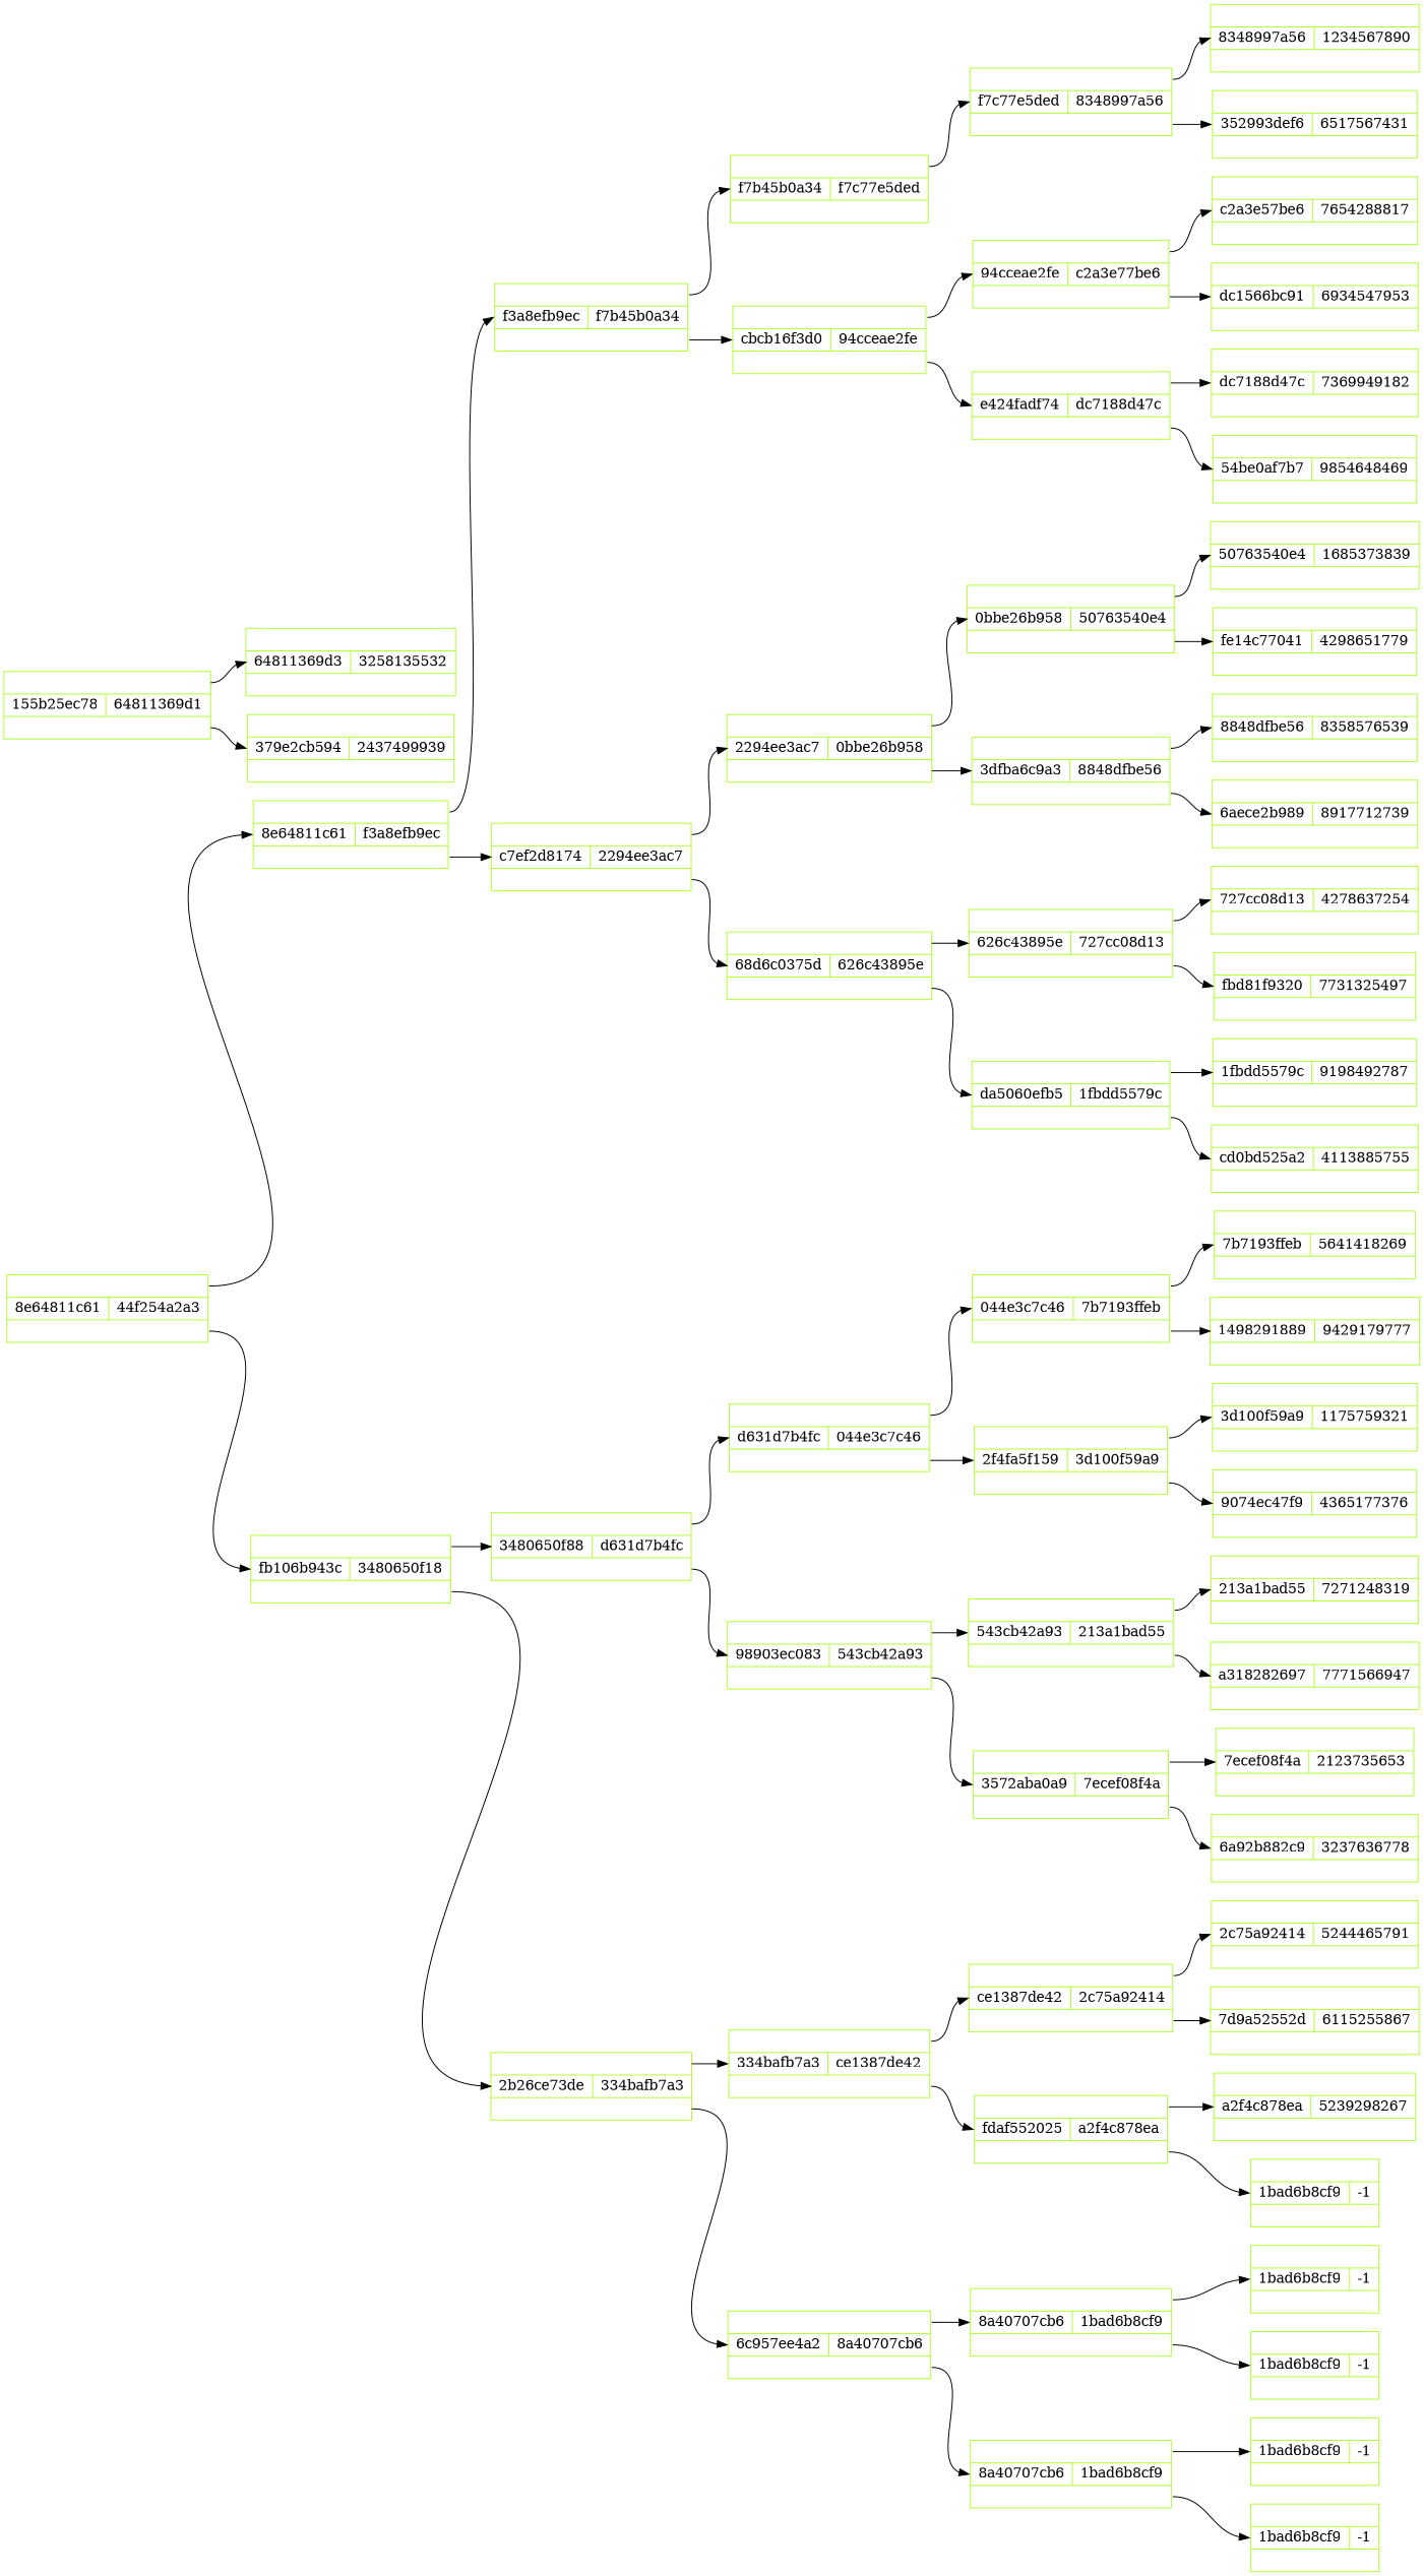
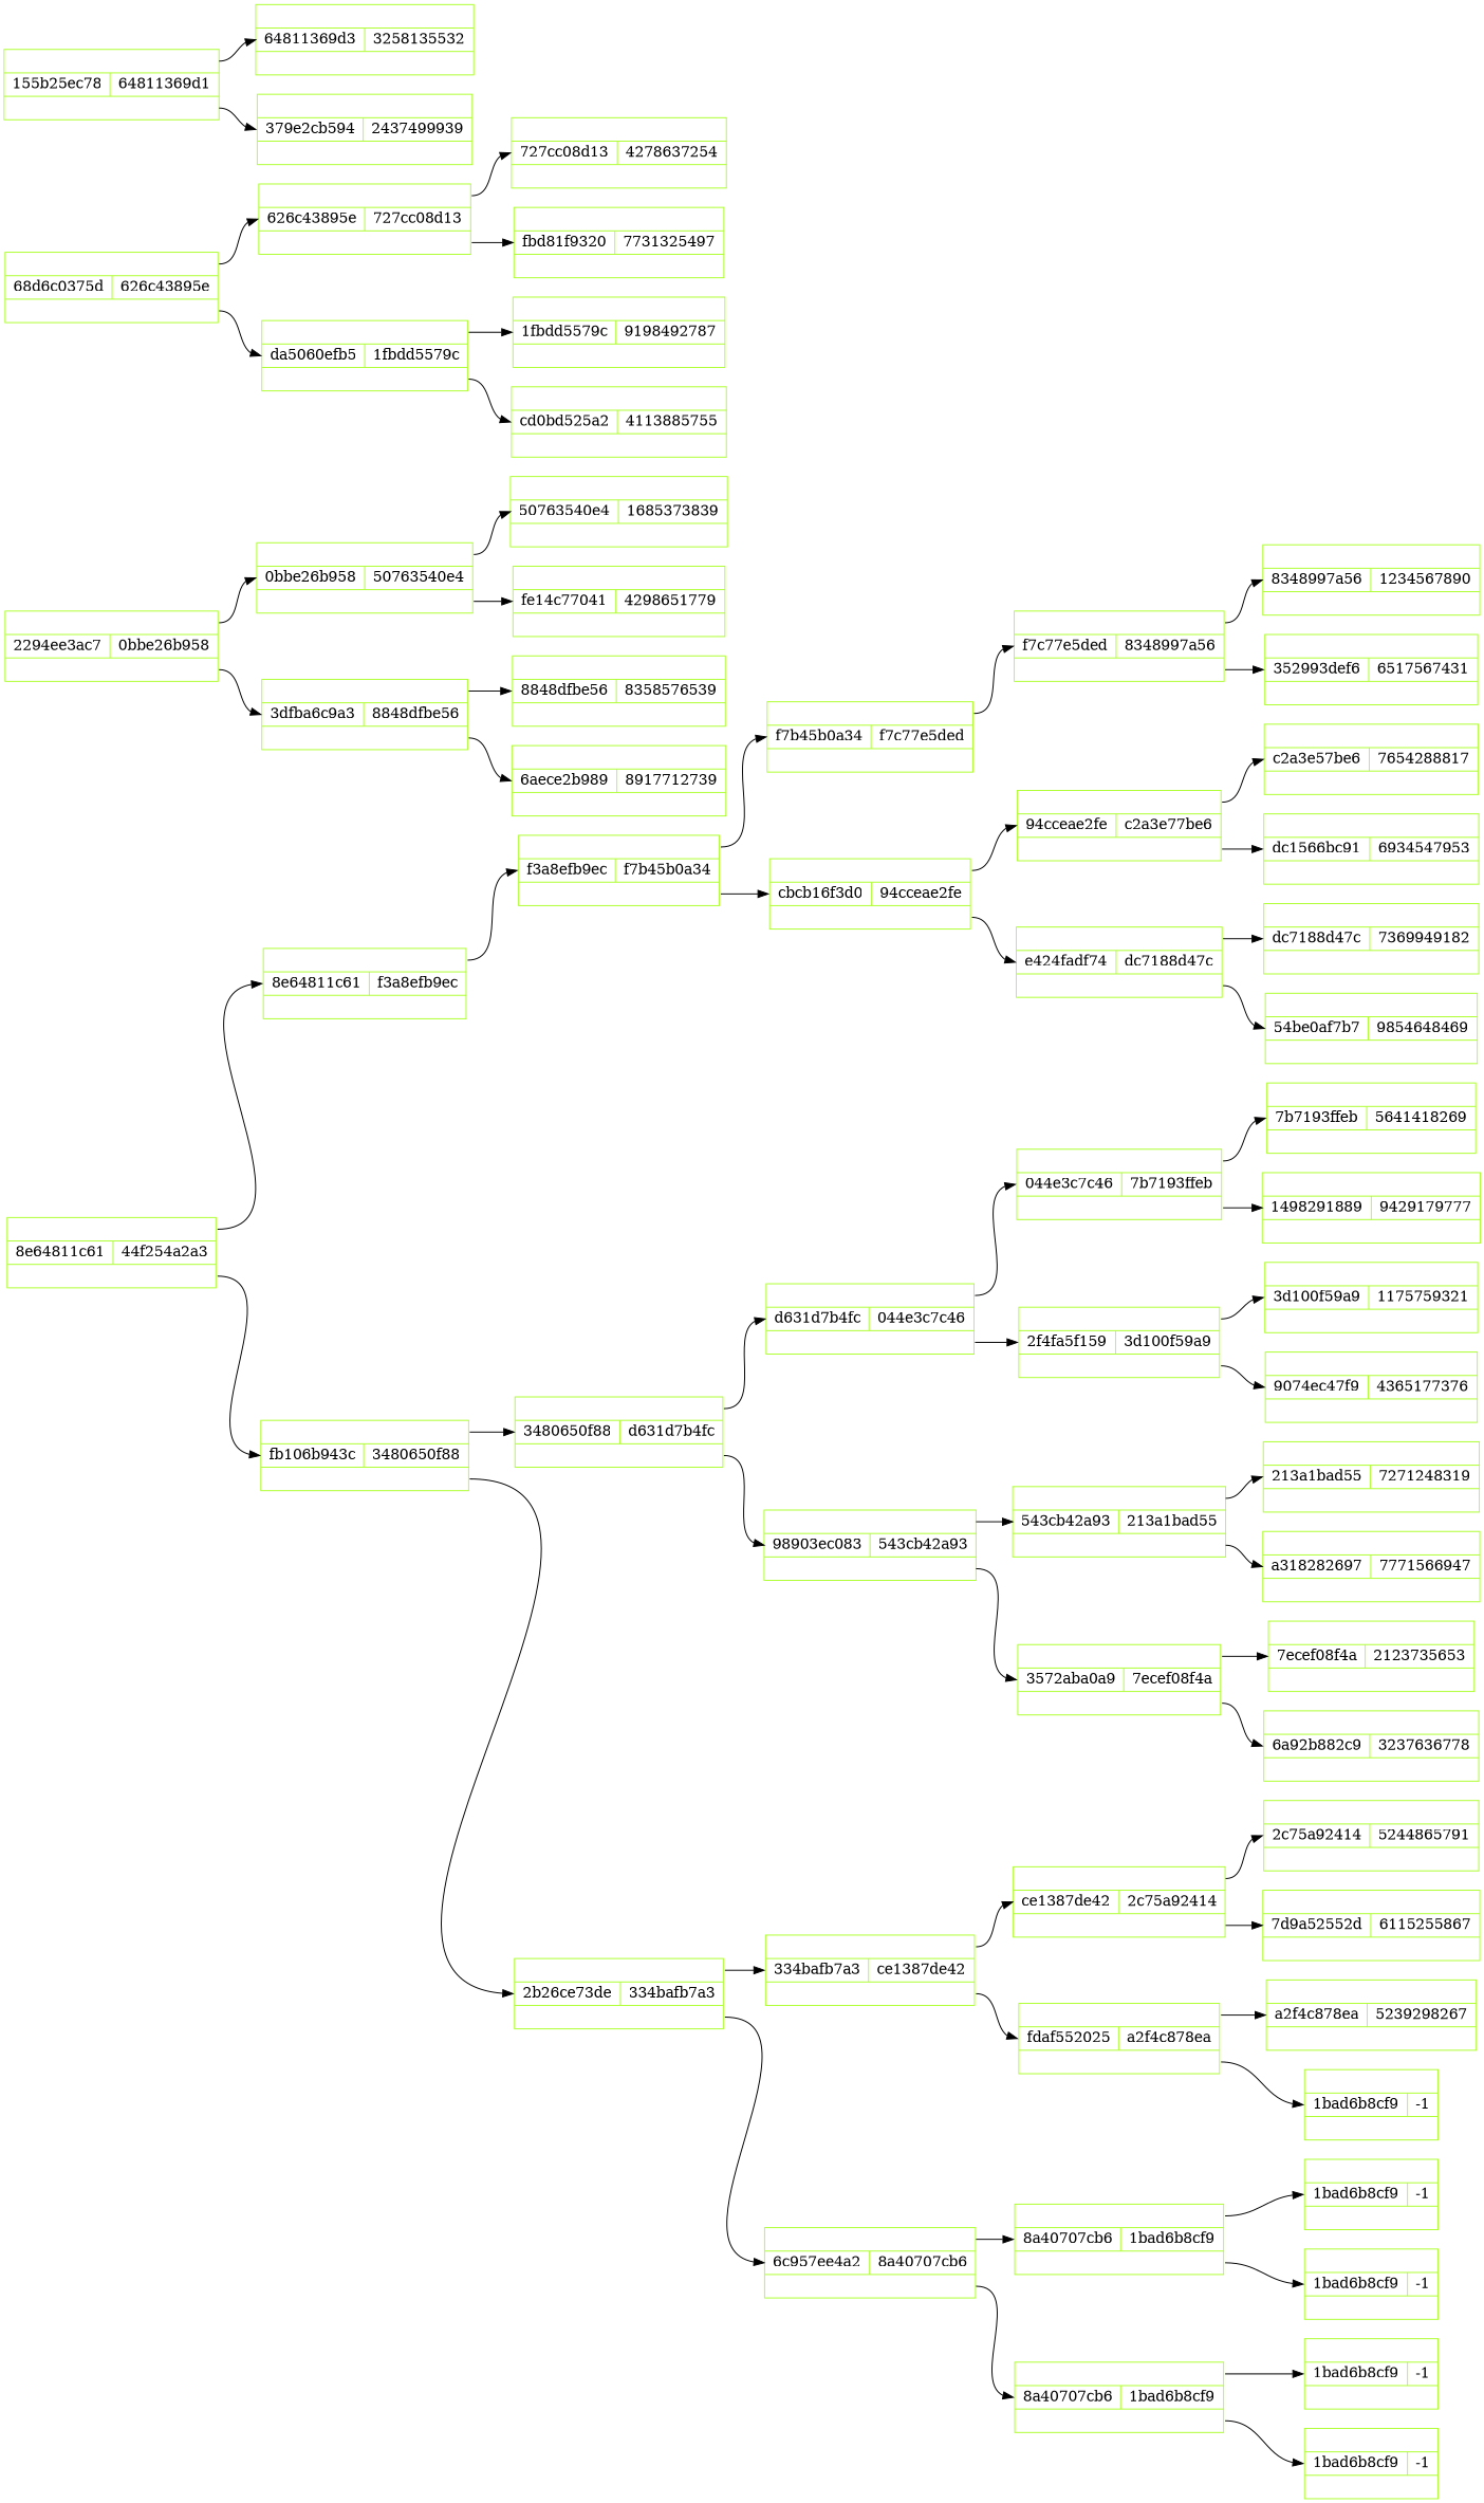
  digraph {
    rankdir=LR
    node [color=greenyellow shape=record]
    edge [headport=f1 tailport=f0]
    n1 [label="<f0>|{<f1>8e64811c61 | <f3>44f254a2a3} | <f2>"]
    n2 [label="<f0>|{<f1>8e64811c61 | <f3>f3a8efb9ec} | <f2>"]
-   n3 [label="<f0>|{<f1>fb106b943c | <f3>3480650f18} | <f2>"]
+   n3 [label="<f0>|{<f1>fb106b943c | <f3>3480650f88} | <f2>"]
    n4 [label="<f0>|{<f1>f3a8efb9ec | <f3>f7b45b0a34} | <f2>"]
-   n5 [label="<f0>|{<f1>c7ef2d8174 | <f3>2294ee3ac7} | <f2>"]
    n6 [label="<f0>|{<f1>3480650f88 | <f3>d631d7b4fc} | <f2>"]
    n7 [label="<f0>|{<f1>2b26ce73de | <f3>334bafb7a3} | <f2>"]
    n8 [label="<f0>|{<f1>f7b45b0a34 | <f3>f7c77e5ded} | <f2>"]
    n9 [label="<f0>|{<f1>cbcb16f3d0 | <f3>94cceae2fe} | <f2>"]
    n10 [label="<f0>|{<f1>2294ee3ac7 | <f3>0bbe26b958} | <f2>"]
    n11 [label="<f0>|{<f1>68d6c0375d | <f3>626c43895e} | <f2>"]
    n12 [label="<f0>|{<f1>f7c77e5ded | <f3>8348997a56} | <f2>"]
    n13 [label="<f0>|{<f1>94cceae2fe | <f3>c2a3e77be6} | <f2>"]
    n14 [label="<f0>|{<f1>e424fadf74 | <f3>dc7188d47c} | <f2>"]
    n15 [label="<f0>|{<f1>8348997a56 | <f3>1234567890} | <f2>"]
    n16 [label="<f0>|{<f1>352993def6 | <f3>6517567431} | <f2>"]
    n17 [label="<f0>|{<f1>155b25ec78 | <f3>64811369d1} | <f2>"]
    n18 [label="<f0>|{<f1>64811369d3 | <f3>3258135532} | <f2>"]
    n19 [label="<f0>|{<f1>379e2cb594 | <f3>2437499939} | <f2>"]
    n20 [label="<f0>|{<f1>c2a3e57be6 | <f3>7654288817} | <f2>"]
    n21 [label="<f0>|{<f1>dc1566bc91 | <f3>6934547953} | <f2>"]
    n22 [label="<f0>|{<f1>dc7188d47c | <f3>7369949182} | <f2>"]
    n23 [label="<f0>|{<f1>54be0af7b7 | <f3>9854648469} | <f2>"]
    n24 [label="<f0>|{<f1>0bbe26b958 | <f3>50763540e4} | <f2>"]
    n25 [label="<f0>|{<f1>3dfba6c9a3 | <f3>8848dfbe56} | <f2>"]
    n26 [label="<f0>|{<f1>626c43895e | <f3>727cc08d13} | <f2>"]
    n27 [label="<f0>|{<f1>da5060efb5 | <f3>1fbdd5579c} | <f2>"]
    n28 [label="<f0>|{<f1>50763540e4 | <f3>1685373839} | <f2>"]
    n29 [label="<f0>|{<f1>fe14c77041 | <f3>4298651779} | <f2>"]
    n30 [label="<f0>|{<f1>8848dfbe56 | <f3>8358576539} | <f2>"]
    n31 [label="<f0>|{<f1>6aece2b989 | <f3>8917712739} | <f2>"]
    n32 [label="<f0>|{<f1>727cc08d13 | <f3>4278637254} | <f2>"]
    n33 [label="<f0>|{<f1>fbd81f9320 | <f3>7731325497} | <f2>"]
    n34 [label="<f0>|{<f1>1fbdd5579c | <f3>9198492787} | <f2>"]
    n35 [label="<f0>|{<f1>cd0bd525a2 | <f3>4113885755} | <f2>"]
    n36 [label="<f0>|{<f1>d631d7b4fc | <f3>044e3c7c46} | <f2>"]
    n37 [label="<f0>|{<f1>98903ec083 | <f3>543cb42a93} | <f2>"]
    n38 [label="<f0>|{<f1>334bafb7a3 | <f3>ce1387de42} | <f2>"]
    n39 [label="<f0>|{<f1>6c957ee4a2 | <f3>8a40707cb6} | <f2>"]
    n40 [label="<f0>|{<f1>044e3c7c46 | <f3>7b7193ffeb} | <f2>"]
    n41 [label="<f0>|{<f1>2f4fa5f159 | <f3>3d100f59a9} | <f2>"]
    n42 [label="<f0>|{<f1>543cb42a93 | <f3>213a1bad55} | <f2>"]
    n43 [label="<f0>|{<f1>3572aba0a9 | <f3>7ecef08f4a} | <f2>"]
    n44 [label="<f0>|{<f1>7b7193ffeb | <f3>5641418269} | <f2>"]
    n45 [label="<f0>|{<f1>1498291889 | <f3>9429179777} | <f2>"]
    n46 [label="<f0>|{<f1>3d100f59a9 | <f3>1175759321} | <f2>"]
    n47 [label="<f0>|{<f1>9074ec47f9 | <f3>4365177376} | <f2>"]
    n48 [label="<f0>|{<f1>213a1bad55 | <f3>7271248319} | <f2>"]
    n49 [label="<f0>|{<f1>a318282697 | <f3>7771566947} | <f2>"]
    n50 [label="<f0>|{<f1>7ecef08f4a | <f3>2123735653} | <f2>"]
    n51 [label="<f0>|{<f1>6a92b882c9 | <f3>3237636778} | <f2>"]
    n52 [label="<f0>|{<f1>ce1387de42 | <f3>2c75a92414} | <f2>"]
    n53 [label="<f0>|{<f1>fdaf552025 | <f3>a2f4c878ea} | <f2>"]
    n54 [label="<f0>|{<f1>8a40707cb6 | <f3>1bad6b8cf9} | <f2>"]
    n55 [label="<f0>|{<f1>8a40707cb6 | <f3>1bad6b8cf9} | <f2>"]
-   n56 [label="<f0>|{<f1>2c75a92414 | <f3>5244465791} | <f2>"]
+   n56 [label="<f0>|{<f1>2c75a92414 | <f3>5244865791} | <f2>"]
    n57 [label="<f0>|{<f1>7d9a52552d | <f3>6115255867} | <f2>"]
    n58 [label="<f0>|{<f1>a2f4c878ea | <f3>5239298267} | <f2>"]
    n59 [label="<f0>|{<f1>1bad6b8cf9 | <f3>-1} | <f2>"]
    n60 [label="<f0>|{<f1>1bad6b8cf9 | <f3>-1} | <f2>"]
    n61 [label="<f0>|{<f1>1bad6b8cf9 | <f3>-1} | <f2>"]
    n62 [label="<f0>|{<f1>1bad6b8cf9 | <f3>-1} | <f2>"]
    n63 [label="<f0>|{<f1>1bad6b8cf9 | <f3>-1} | <f2>"]
    n1 -> n2
    n1 -> n3 [tailport=f2]
    n2 -> n4
-   n2 -> n5 [tailport=f2]
    n3 -> n6
    n3 -> n7 [tailport=f2]
    n4 -> n8
    n4 -> n9 [tailport=f2]
-   n5 -> n10
-   n5 -> n11 [tailport=f2]
    n6 -> n36
    n6 -> n37 [tailport=f2]
    n7 -> n38
    n7 -> n39 [tailport=f2]
    n8 -> n12
    n9 -> n13
    n9 -> n14 [tailport=f2]
    n10 -> n24
    n10 -> n25 [tailport=f2]
    n11 -> n26
    n11 -> n27 [tailport=f2]
    n12 -> n15
    n12 -> n16 [tailport=f2]
    n13 -> n20
    n13 -> n21 [tailport=f2]
    n14 -> n22
    n14 -> n23 [tailport=f2]
    n17 -> n18
    n17 -> n19 [tailport=f2]
    n24 -> n28
    n24 -> n29 [tailport=f2]
    n25 -> n30
    n25 -> n31 [tailport=f2]
    n26 -> n32
    n26 -> n33 [tailport=f2]
    n27 -> n34
    n27 -> n35 [tailport=f2]
    n36 -> n40
    n36 -> n41 [tailport=f2]
    n37 -> n42
    n37 -> n43 [tailport=f2]
    n38 -> n52
    n38 -> n53 [tailport=f2]
    n39 -> n54
    n39 -> n55 [tailport=f2]
    n40 -> n44
    n40 -> n45 [tailport=f2]
    n41 -> n46
    n41 -> n47 [tailport=f2]
    n42 -> n48
    n42 -> n49 [tailport=f2]
    n43 -> n50
    n43 -> n51 [tailport=f2]
    n52 -> n56
    n52 -> n57 [tailport=f2]
    n53 -> n58
    n53 -> n59 [tailport=f2]
    n54 -> n60
    n54 -> n61 [tailport=f2]
    n55 -> n62
    n55 -> n63 [tailport=f2]
  }
